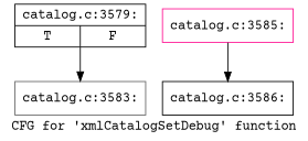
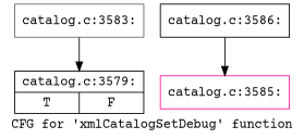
  digraph {
    fontname="Courier Prime"
    label="CFG for 'xmlCatalogSetDebug' function"
    node [color=black fontname="Courier Prime" shape=record]
    edge [fontname="Courier Prime"]
    n1 [label="{catalog.c:3579:|{<s0>T|<s1>F}}"]
    n2 [color=gray40 label="{catalog.c:3583:}"]
    n3 [color=deeppink label="{catalog.c:3585:}"]
    n4 [label="{catalog.c:3586:}"]
-   n1 -> n2
-   n3 -> n4
+   n2 -> n1
+   n4 -> n3
  }
